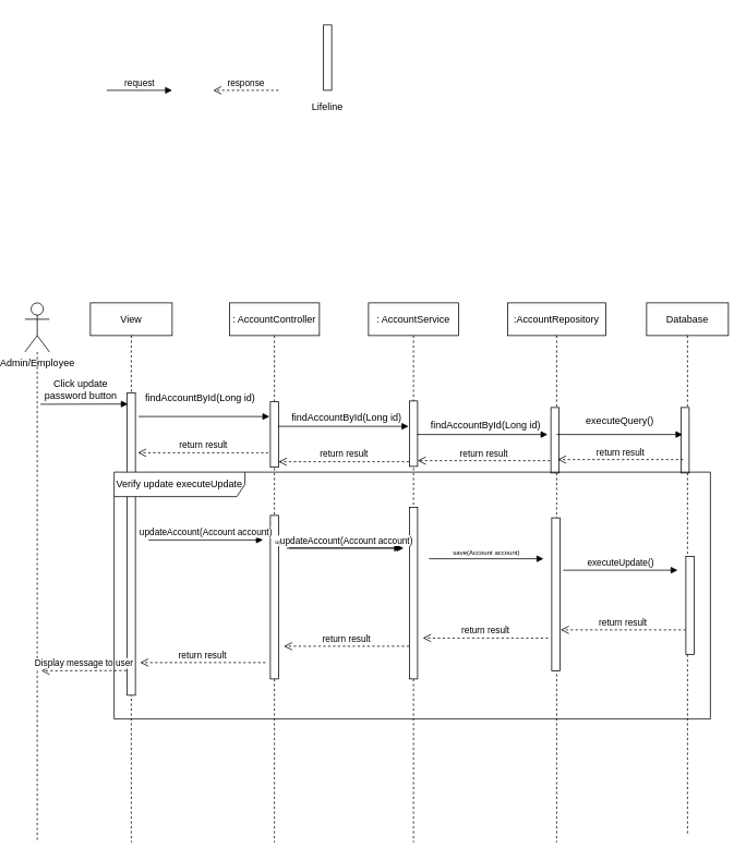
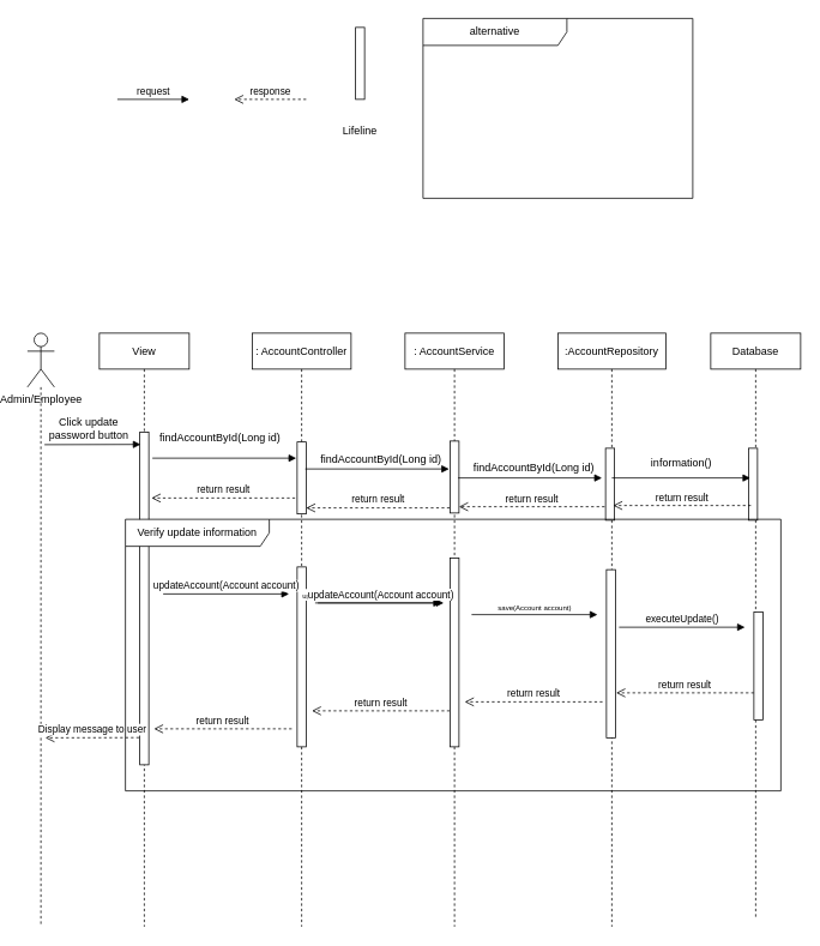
  <mxCell id="0" />
  <mxCell id="1" parent="0" />
  <mxCell id="2" style="edgeStyle=orthogonalEdgeStyle;rounded=0;orthogonalLoop=1;jettySize=auto;html=1;dashed=1;endArrow=none;endFill=0;" parent="1" source="5" edge="1"><mxGeometry relative="1" as="geometry"><mxPoint x="35" y="1030" as="targetPoint" /></mxGeometry></mxCell>
  <mxCell id="3" value="View" style="shape=umlLifeline;perimeter=lifelinePerimeter;container=1;collapsible=0;recursiveResize=0;rounded=0;shadow=0;strokeWidth=1;" parent="1" vertex="1"><mxGeometry x="100" y="370" width="100" height="660" as="geometry" /></mxCell>
  <mxCell id="4" value="" style="html=1;points=[];perimeter=orthogonalPerimeter;" vertex="1" parent="3"><mxGeometry x="45" y="110" width="10" height="370" as="geometry" /></mxCell>
  <mxCell id="5" value="Admin/Employee" style="shape=umlActor;verticalLabelPosition=bottom;verticalAlign=top;html=1;" parent="1" vertex="1"><mxGeometry x="20" y="370" width="30" height="60" as="geometry" /></mxCell>
  <mxCell id="6" value=": AccountController" style="shape=umlLifeline;perimeter=lifelinePerimeter;container=1;collapsible=0;recursiveResize=0;rounded=0;shadow=0;strokeWidth=1;" parent="1" vertex="1"><mxGeometry x="270" y="370" width="110" height="660" as="geometry" /></mxCell>
  <mxCell id="7" value="" style="html=1;points=[];perimeter=orthogonalPerimeter;" vertex="1" parent="6"><mxGeometry x="50" y="121" width="10" height="80" as="geometry" /></mxCell>
  <mxCell id="8" value="" style="html=1;verticalAlign=bottom;endArrow=block;" edge="1" parent="6"><mxGeometry width="80" relative="1" as="geometry"><mxPoint x="-111" y="139" as="sourcePoint" /><mxPoint x="49" y="139" as="targetPoint" /></mxGeometry></mxCell>
  <mxCell id="9" value="" style="html=1;points=[];perimeter=orthogonalPerimeter;" vertex="1" parent="6"><mxGeometry x="50" y="260" width="10" height="200" as="geometry" /></mxCell>
  <mxCell id="10" value=": AccountService" style="shape=umlLifeline;perimeter=lifelinePerimeter;container=1;collapsible=0;recursiveResize=0;rounded=0;shadow=0;strokeWidth=1;" parent="1" vertex="1"><mxGeometry x="440" y="370" width="110" height="660" as="geometry" /></mxCell>
  <mxCell id="11" value="" style="html=1;points=[];perimeter=orthogonalPerimeter;" vertex="1" parent="10"><mxGeometry x="50" y="120" width="10" height="80" as="geometry" /></mxCell>
  <mxCell id="12" value="" style="html=1;points=[];perimeter=orthogonalPerimeter;" vertex="1" parent="10"><mxGeometry x="50" y="250" width="10" height="210" as="geometry" /></mxCell>
  <mxCell id="13" value="&lt;font style=&quot;font-size: 8px&quot;&gt;updateEmployee(Long id, Employee employee)&lt;/font&gt;" style="html=1;verticalAlign=bottom;endArrow=block;" edge="1" parent="10"><mxGeometry width="80" relative="1" as="geometry"><mxPoint x="-100" y="300" as="sourcePoint" /><mxPoint x="40" y="300" as="targetPoint" /></mxGeometry></mxCell>
  <mxCell id="14" value=":AccountRepository" style="shape=umlLifeline;perimeter=lifelinePerimeter;container=1;collapsible=0;recursiveResize=0;rounded=0;shadow=0;strokeWidth=1;" parent="1" vertex="1"><mxGeometry x="610" y="370" width="120" height="660" as="geometry" /></mxCell>
  <mxCell id="15" value="return result" style="html=1;verticalAlign=bottom;endArrow=open;dashed=1;endSize=8;exitX=0.068;exitY=0.796;exitDx=0;exitDy=0;exitPerimeter=0;" edge="1" parent="14"><mxGeometry relative="1" as="geometry"><mxPoint x="218.0" y="400" as="sourcePoint" /><mxPoint x="64.82" y="400" as="targetPoint" /></mxGeometry></mxCell>
  <mxCell id="16" value="Database" style="shape=umlLifeline;perimeter=lifelinePerimeter;container=1;collapsible=0;recursiveResize=0;rounded=0;shadow=0;strokeWidth=1;" parent="1" vertex="1"><mxGeometry x="780" y="370" width="100" height="650" as="geometry" /></mxCell>
  <mxCell id="17" value="request" style="html=1;verticalAlign=bottom;endArrow=block;" parent="1" edge="1"><mxGeometry width="80" relative="1" as="geometry"><mxPoint x="120" y="110" as="sourcePoint" /><mxPoint x="200" y="110" as="targetPoint" /></mxGeometry></mxCell>
  <mxCell id="18" value="response" style="html=1;verticalAlign=bottom;endArrow=open;dashed=1;endSize=8;" parent="1" edge="1"><mxGeometry relative="1" as="geometry"><mxPoint x="330" y="110" as="sourcePoint" /><mxPoint x="250" y="110" as="targetPoint" /></mxGeometry></mxCell>
  <mxCell id="19" value="" style="html=1;points=[];perimeter=orthogonalPerimeter;" parent="1" vertex="1"><mxGeometry x="385" y="30" width="10" height="80" as="geometry" /></mxCell>
- <mxCell id="21" value="Lifeline" style="text;html=1;strokeColor=none;fillColor=none;align=center;verticalAlign=middle;whiteSpace=wrap;rounded=0;" parent="1" vertex="1"><mxGeometry x="370" y="120" width="40" height="20" as="geometry" /></mxCell>
+ <mxCell id="20" value="alternative" style="shape=umlFrame;whiteSpace=wrap;html=1;width=160;height=30;" parent="1" vertex="1"><mxGeometry x="460" y="20" width="300" height="200" as="geometry" /></mxCell>
+ <mxCell id="21" value="Lifeline" style="text;html=1;strokeColor=none;fillColor=none;align=center;verticalAlign=middle;whiteSpace=wrap;rounded=0;" parent="1" vertex="1"><mxGeometry x="370" y="135" width="40" height="20" as="geometry" /></mxCell>
  <mxCell id="22" value="" style="html=1;verticalAlign=bottom;endArrow=block;entryX=0.09;entryY=0.172;entryDx=0;entryDy=0;entryPerimeter=0;" edge="1" parent="1"><mxGeometry width="80" relative="1" as="geometry"><mxPoint x="39" y="494" as="sourcePoint" /><mxPoint x="145.9" y="493.76" as="targetPoint" /></mxGeometry></mxCell>
  <mxCell id="23" value="Click update &lt;br&gt;password button" style="text;html=1;align=center;verticalAlign=middle;resizable=0;points=[];autosize=1;strokeColor=none;fillColor=none;" vertex="1" parent="1"><mxGeometry x="38" y="461" width="100" height="30" as="geometry" /></mxCell>
  <mxCell id="24" value="findAccountById(Long id)" style="text;html=1;align=center;verticalAlign=middle;resizable=0;points=[];autosize=1;strokeColor=none;fillColor=none;" vertex="1" parent="1"><mxGeometry x="159" y="477" width="150" height="20" as="geometry" /></mxCell>
  <mxCell id="25" value="findAccountById(Long id)" style="text;html=1;align=center;verticalAlign=middle;resizable=0;points=[];autosize=1;strokeColor=none;fillColor=none;" vertex="1" parent="1"><mxGeometry x="338" y="500" width="150" height="20" as="geometry" /></mxCell>
  <mxCell id="26" value="" style="html=1;verticalAlign=bottom;endArrow=block;" edge="1" parent="1"><mxGeometry width="80" relative="1" as="geometry"><mxPoint x="329" y="521" as="sourcePoint" /><mxPoint x="489" y="521" as="targetPoint" /></mxGeometry></mxCell>
  <mxCell id="27" value="" style="html=1;verticalAlign=bottom;endArrow=block;" edge="1" parent="1"><mxGeometry width="80" relative="1" as="geometry"><mxPoint x="499" y="531" as="sourcePoint" /><mxPoint x="659" y="531" as="targetPoint" /></mxGeometry></mxCell>
  <mxCell id="28" value="" style="html=1;points=[];perimeter=orthogonalPerimeter;" vertex="1" parent="1"><mxGeometry x="663" y="498" width="10" height="80" as="geometry" /></mxCell>
  <mxCell id="29" value="findAccountById(Long id)" style="text;html=1;align=center;verticalAlign=middle;resizable=0;points=[];autosize=1;strokeColor=none;fillColor=none;" vertex="1" parent="1"><mxGeometry x="508" y="510" width="150" height="20" as="geometry" /></mxCell>
- <mxCell id="30" value="executeQuery()" style="text;html=1;align=center;verticalAlign=middle;resizable=0;points=[];autosize=1;strokeColor=none;fillColor=none;" vertex="1" parent="1"><mxGeometry x="697" y="504" width="100" height="20" as="geometry" /></mxCell>
+ <mxCell id="30" value="information()" style="text;html=1;align=center;verticalAlign=middle;resizable=0;points=[];autosize=1;strokeColor=none;fillColor=none;" vertex="1" parent="1"><mxGeometry x="697" y="504" width="100" height="20" as="geometry" /></mxCell>
  <mxCell id="31" value="" style="html=1;points=[];perimeter=orthogonalPerimeter;" vertex="1" parent="1"><mxGeometry x="822" y="498" width="10" height="80" as="geometry" /></mxCell>
  <mxCell id="32" value="" style="html=1;verticalAlign=bottom;endArrow=block;" edge="1" parent="1"><mxGeometry width="80" relative="1" as="geometry"><mxPoint x="670" y="531" as="sourcePoint" /><mxPoint x="824" y="531" as="targetPoint" /></mxGeometry></mxCell>
  <mxCell id="33" value="return result" style="html=1;verticalAlign=bottom;endArrow=open;dashed=1;endSize=8;exitX=0.068;exitY=0.796;exitDx=0;exitDy=0;exitPerimeter=0;" edge="1" parent="1"><mxGeometry relative="1" as="geometry"><mxPoint x="824.68" y="561.68" as="sourcePoint" /><mxPoint x="671.5" y="561.68" as="targetPoint" /></mxGeometry></mxCell>
  <mxCell id="34" value="return result" style="html=1;verticalAlign=bottom;endArrow=open;dashed=1;endSize=8;" edge="1" parent="1"><mxGeometry relative="1" as="geometry"><mxPoint x="662" y="563" as="sourcePoint" /><mxPoint x="500" y="563" as="targetPoint" /></mxGeometry></mxCell>
  <mxCell id="35" value="return result" style="html=1;verticalAlign=bottom;endArrow=open;dashed=1;endSize=8;exitX=-0.035;exitY=0.929;exitDx=0;exitDy=0;exitPerimeter=0;" edge="1" parent="1" source="11" target="7"><mxGeometry relative="1" as="geometry"><mxPoint x="670" y="580" as="sourcePoint" /><mxPoint x="504.5" y="580" as="targetPoint" /></mxGeometry></mxCell>
  <mxCell id="36" value="return result" style="html=1;verticalAlign=bottom;endArrow=open;dashed=1;endSize=8;exitX=-0.035;exitY=0.929;exitDx=0;exitDy=0;exitPerimeter=0;" edge="1" parent="1"><mxGeometry relative="1" as="geometry"><mxPoint x="317.65" y="553.32" as="sourcePoint" /><mxPoint x="158" y="553.32" as="targetPoint" /></mxGeometry></mxCell>
  <mxCell id="37" value="&lt;font style=&quot;font-size: 11px&quot;&gt;updateAccount(Account account)&lt;/font&gt;" style="html=1;verticalAlign=bottom;endArrow=block;" edge="1" parent="1"><mxGeometry width="80" relative="1" as="geometry"><mxPoint x="171" y="660" as="sourcePoint" /><mxPoint x="311" y="660" as="targetPoint" /></mxGeometry></mxCell>
  <mxCell id="38" value="updateAccount(Account account)" style="html=1;verticalAlign=bottom;endArrow=block;" edge="1" parent="1"><mxGeometry width="80" relative="1" as="geometry"><mxPoint x="343" y="670" as="sourcePoint" /><mxPoint x="483" y="670" as="targetPoint" /></mxGeometry></mxCell>
  <mxCell id="39" value="" style="html=1;points=[];perimeter=orthogonalPerimeter;" vertex="1" parent="1"><mxGeometry x="664" y="633" width="10" height="187" as="geometry" /></mxCell>
  <mxCell id="40" value="&lt;font style=&quot;font-size: 8px&quot;&gt;save(Account account)&lt;/font&gt;" style="html=1;verticalAlign=bottom;endArrow=block;" edge="1" parent="1"><mxGeometry width="80" relative="1" as="geometry"><mxPoint x="514" y="683" as="sourcePoint" /><mxPoint x="654" y="683" as="targetPoint" /></mxGeometry></mxCell>
  <mxCell id="41" value="" style="html=1;points=[];perimeter=orthogonalPerimeter;" vertex="1" parent="1"><mxGeometry x="828" y="680" width="10" height="120" as="geometry" /></mxCell>
  <mxCell id="42" value="&lt;font style=&quot;font-size: 11px&quot;&gt;executeUpdate()&lt;/font&gt;" style="html=1;verticalAlign=bottom;endArrow=block;" edge="1" parent="1"><mxGeometry width="80" relative="1" as="geometry"><mxPoint x="678" y="697" as="sourcePoint" /><mxPoint x="818" y="697" as="targetPoint" /></mxGeometry></mxCell>
  <mxCell id="43" value="return result" style="html=1;verticalAlign=bottom;endArrow=open;dashed=1;endSize=8;exitX=0.068;exitY=0.796;exitDx=0;exitDy=0;exitPerimeter=0;" edge="1" parent="1"><mxGeometry relative="1" as="geometry"><mxPoint x="659.59" y="780" as="sourcePoint" /><mxPoint x="506.41" y="780" as="targetPoint" /></mxGeometry></mxCell>
  <mxCell id="44" value="return result" style="html=1;verticalAlign=bottom;endArrow=open;dashed=1;endSize=8;exitX=0.068;exitY=0.796;exitDx=0;exitDy=0;exitPerimeter=0;" edge="1" parent="1"><mxGeometry relative="1" as="geometry"><mxPoint x="489.59" y="790" as="sourcePoint" /><mxPoint x="336.41" y="790" as="targetPoint" /></mxGeometry></mxCell>
  <mxCell id="45" value="return result" style="html=1;verticalAlign=bottom;endArrow=open;dashed=1;endSize=8;exitX=0.068;exitY=0.796;exitDx=0;exitDy=0;exitPerimeter=0;" edge="1" parent="1"><mxGeometry relative="1" as="geometry"><mxPoint x="314" y="810" as="sourcePoint" /><mxPoint x="160.82" y="810" as="targetPoint" /></mxGeometry></mxCell>
  <mxCell id="46" value="Display message to user" style="html=1;verticalAlign=bottom;endArrow=open;dashed=1;endSize=8;exitX=-0.089;exitY=0.912;exitDx=0;exitDy=0;exitPerimeter=0;" edge="1" parent="1"><mxGeometry relative="1" as="geometry"><mxPoint x="144.11" y="819.76" as="sourcePoint" /><mxPoint x="40" y="820" as="targetPoint" /></mxGeometry></mxCell>
- <mxCell id="47" value="Verify update executeUpdate" style="shape=umlFrame;whiteSpace=wrap;html=1;width=160;height=30;" vertex="1" parent="1"><mxGeometry x="129" y="577" width="729" height="302" as="geometry" /></mxCell>
+ <mxCell id="47" value="Verify update information" style="shape=umlFrame;whiteSpace=wrap;html=1;width=160;height=30;" vertex="1" parent="1"><mxGeometry x="129" y="577" width="729" height="302" as="geometry" /></mxCell>
